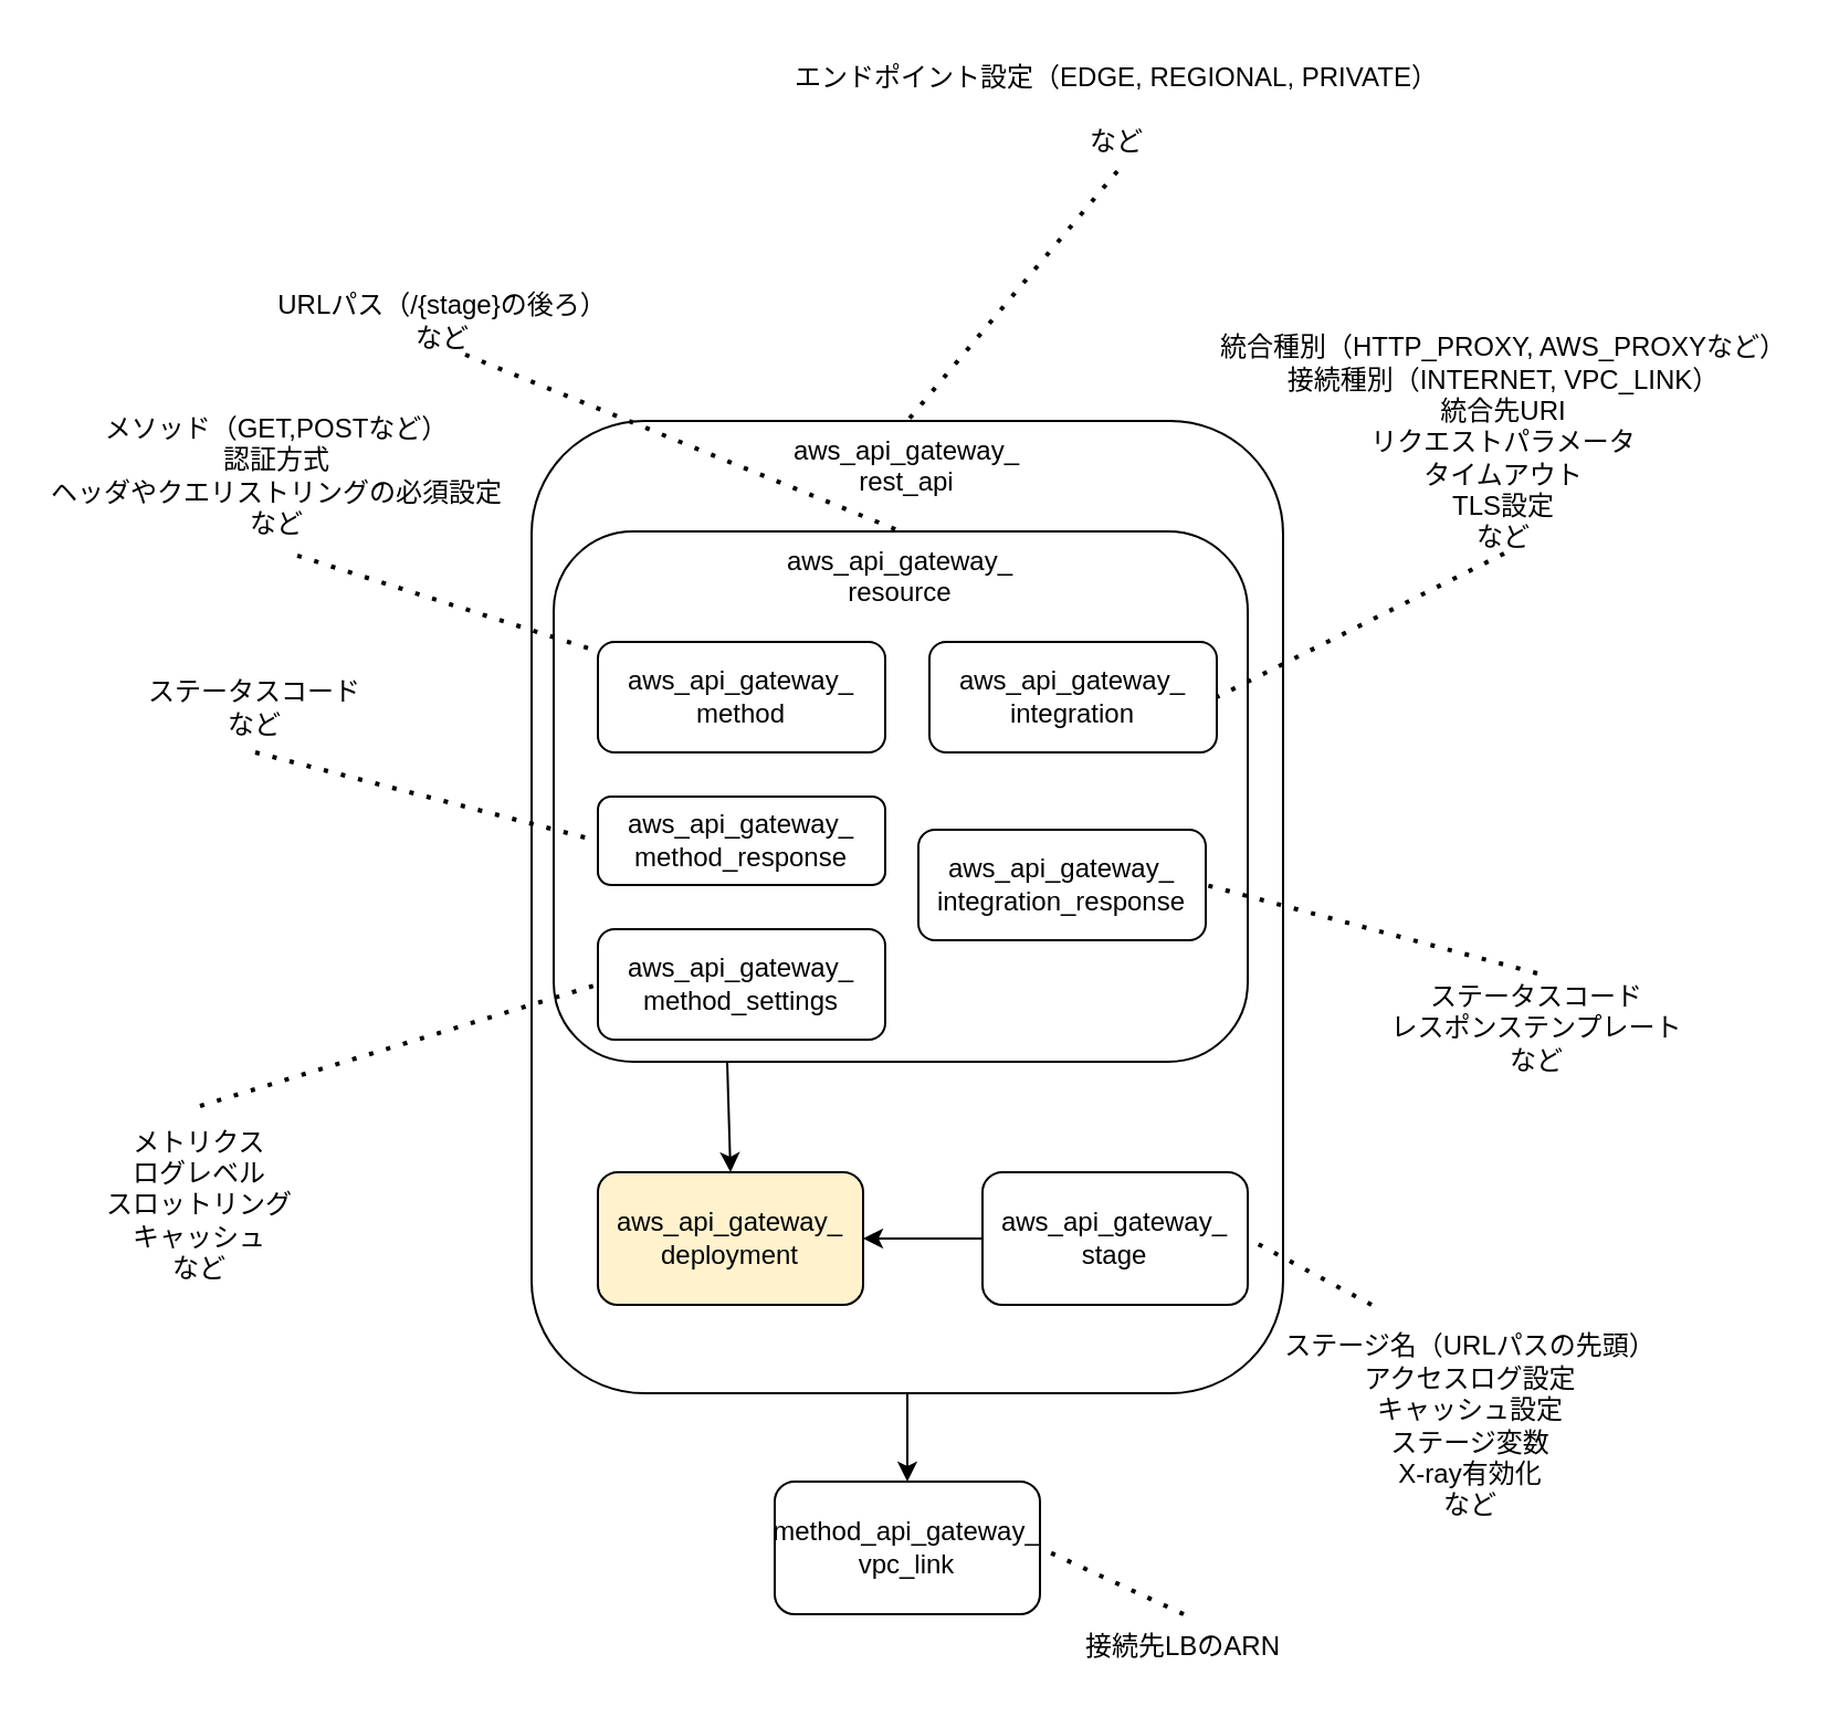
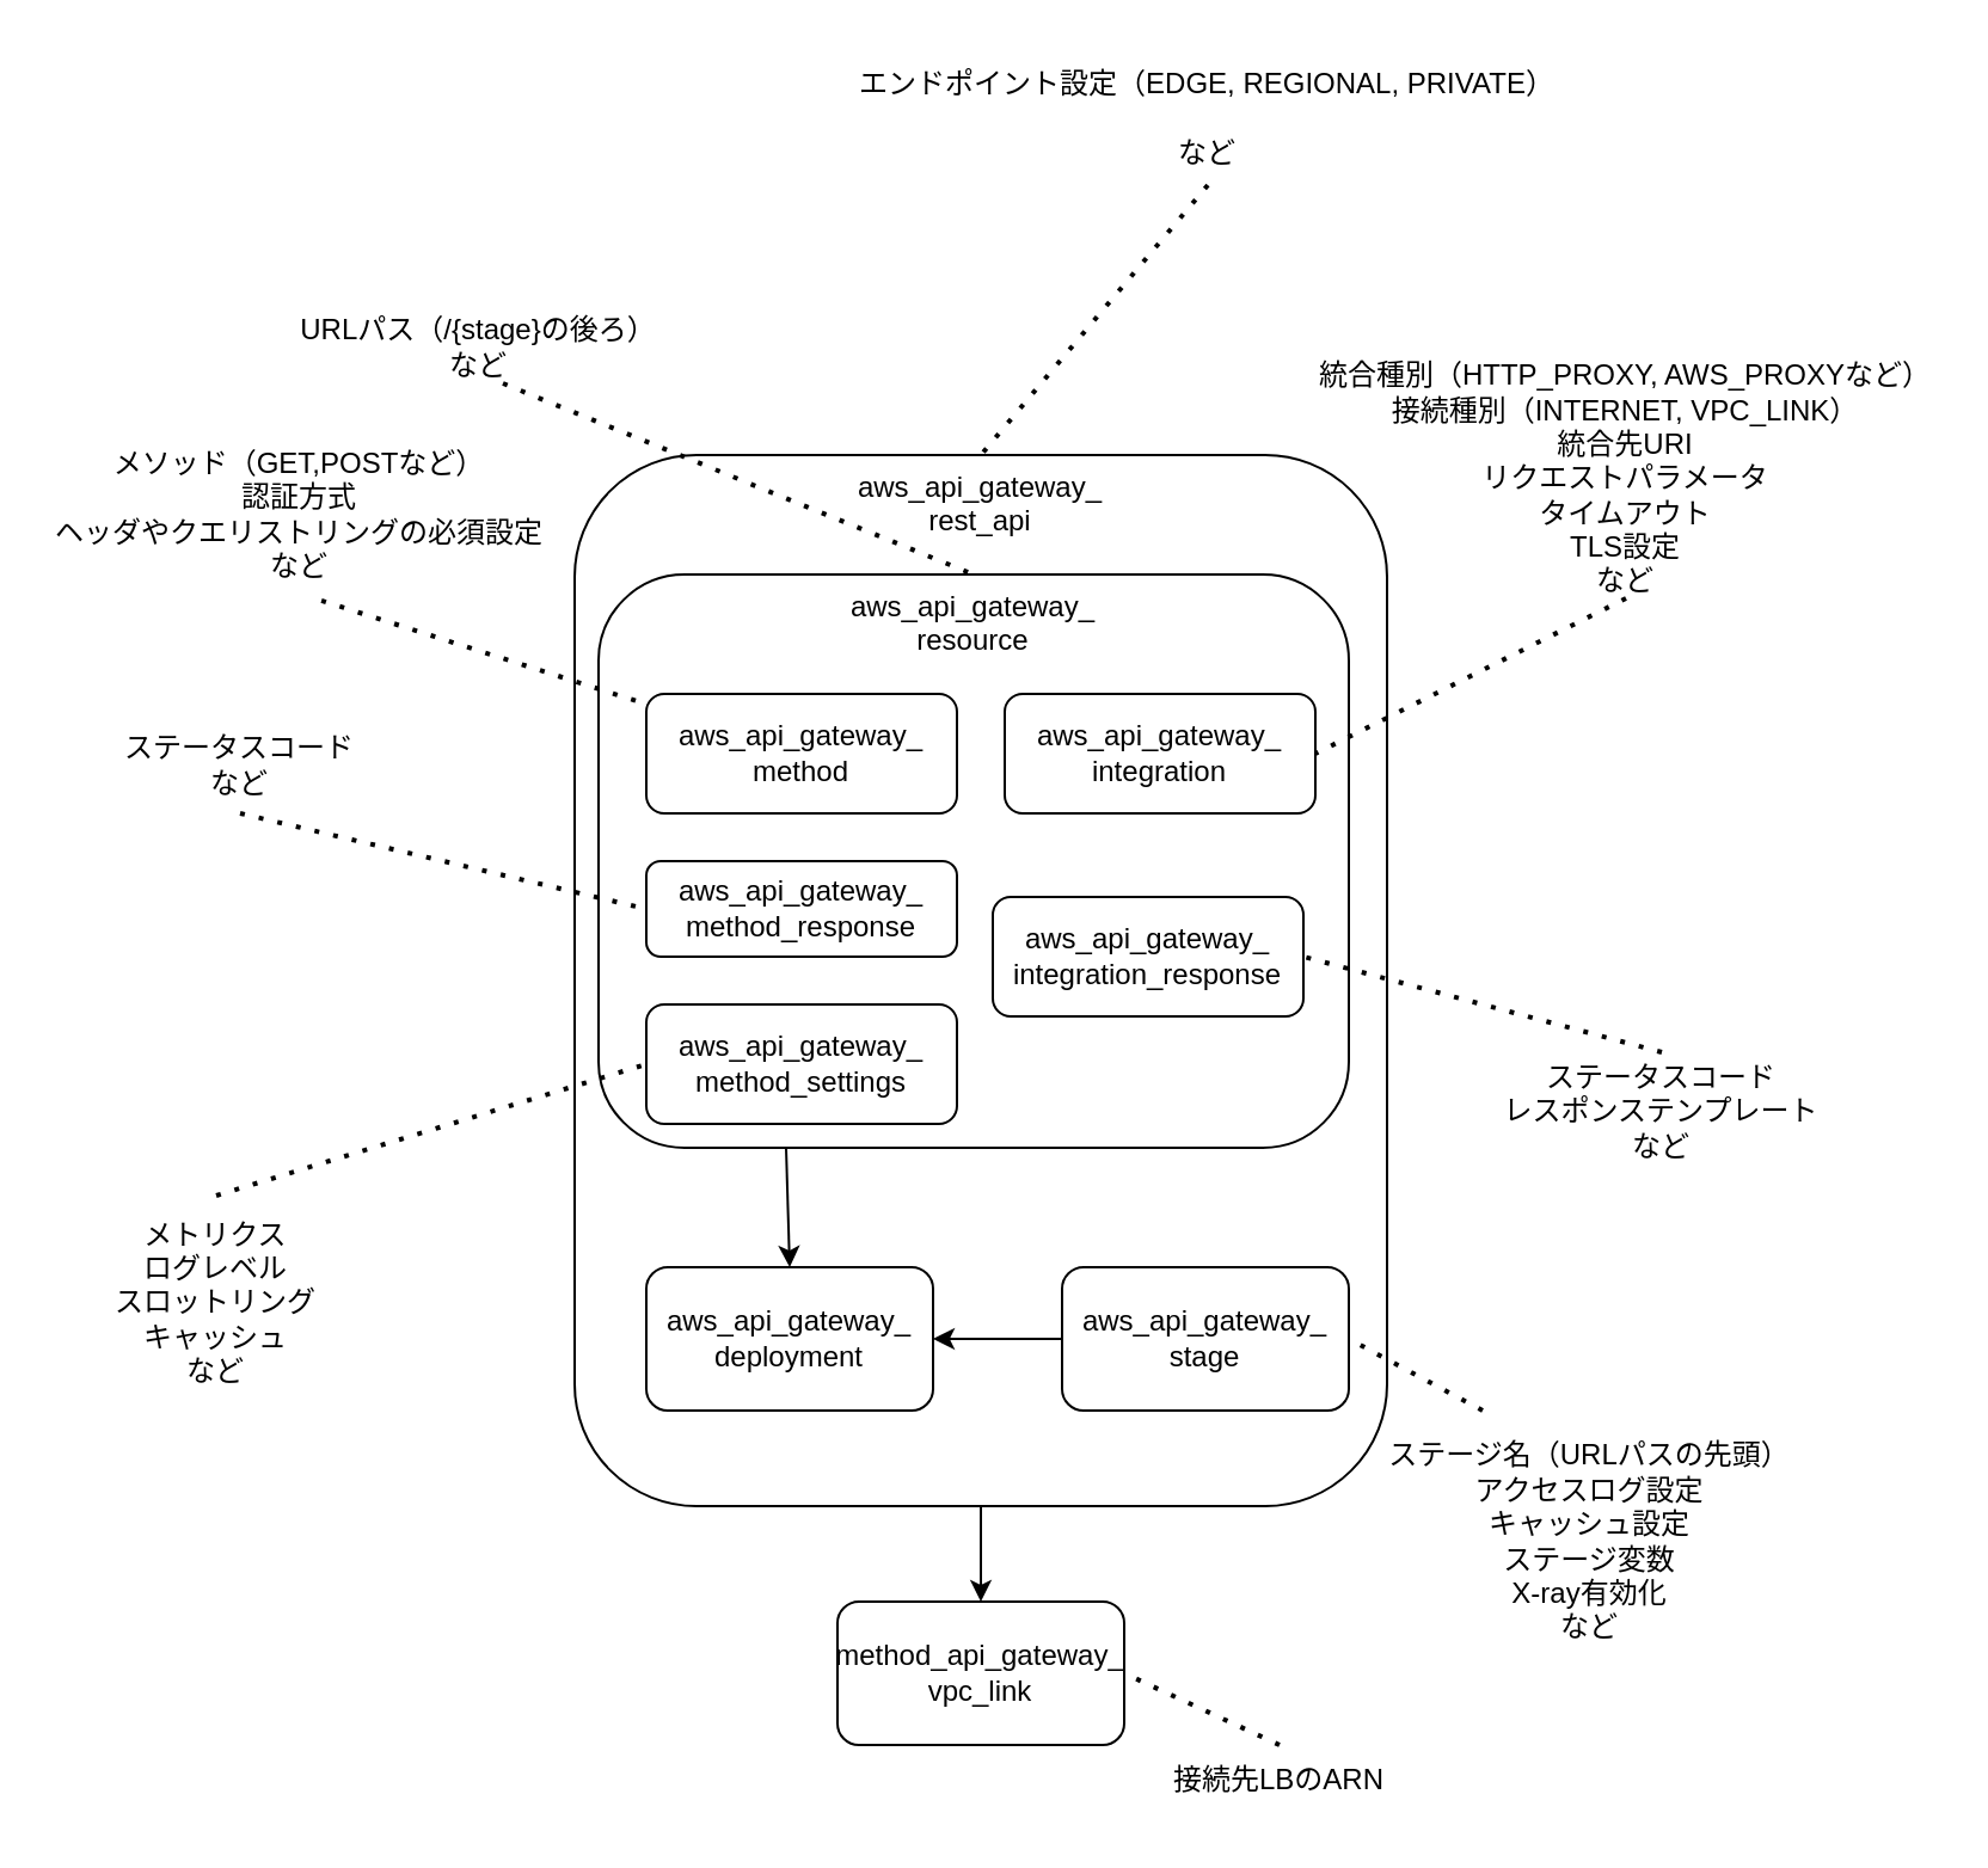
  <mxCell id="0" />
  <mxCell id="1" parent="0" />
  <mxCell id="2" style="edgeStyle=none;html=1;entryX=0.5;entryY=0;entryDx=0;entryDy=0;" edge="1" parent="1" source="3" target="11"><mxGeometry relative="1" as="geometry" /></mxCell>
  <mxCell id="3" value="aws_api_gateway_&lt;br&gt;rest_api" style="rounded=1;whiteSpace=wrap;html=1;align=center;verticalAlign=top;" vertex="1" parent="1"><mxGeometry x="240" y="190" width="340" height="440" as="geometry" /></mxCell>
  <mxCell id="4" style="edgeStyle=none;html=1;entryX=0.5;entryY=0;entryDx=0;entryDy=0;exitX=0.25;exitY=1;exitDx=0;exitDy=0;" edge="1" parent="1" source="5" target="8"><mxGeometry relative="1" as="geometry" /></mxCell>
  <mxCell id="5" value="aws_api_gateway_&lt;br&gt;resource" style="rounded=1;whiteSpace=wrap;html=1;verticalAlign=top;" vertex="1" parent="1"><mxGeometry x="250" y="240" width="314" height="240" as="geometry" /></mxCell>
  <mxCell id="6" value="aws_api_gateway_&lt;br&gt;method" style="rounded=1;whiteSpace=wrap;html=1;" vertex="1" parent="1"><mxGeometry x="270" y="290" width="130" height="50" as="geometry" /></mxCell>
  <mxCell id="7" value="aws_api_gateway_&lt;br&gt;method_settings&lt;span style=&quot;color: rgba(0, 0, 0, 0); font-family: monospace; font-size: 0px; text-align: start;&quot;&gt;%3CmxGraphModel%3E%3Croot%3E%3CmxCell%20id%3D%220%22%2F%3E%3CmxCell%20id%3D%221%22%20parent%3D%220%22%2F%3E%3CmxCell%20id%3D%222%22%20value%3D%22aws_api_gateway_%26lt%3Bbr%26gt%3Bmethod%22%20style%3D%22rounded%3D1%3BwhiteSpace%3Dwrap%3Bhtml%3D1%3B%22%20vertex%3D%221%22%20parent%3D%221%22%3E%3CmxGeometry%20x%3D%22240%22%20y%3D%22280%22%20width%3D%22120%22%20height%3D%2260%22%20as%3D%22geometry%22%2F%3E%3C%2FmxCell%3E%3C%2Froot%3E%3C%2FmxGraphModel%3Es&lt;/span&gt;" style="rounded=1;whiteSpace=wrap;html=1;" vertex="1" parent="1"><mxGeometry x="270" y="420" width="130" height="50" as="geometry" /></mxCell>
- <mxCell id="8" value="aws_api_gateway_&lt;br&gt;deployment" style="rounded=1;whiteSpace=wrap;html=1;fillColor=#fff2cc;" vertex="1" parent="1"><mxGeometry x="270" y="530" width="120" height="60" as="geometry" /></mxCell>
+ <mxCell id="8" value="aws_api_gateway_&lt;br&gt;deployment" style="rounded=1;whiteSpace=wrap;html=1;" vertex="1" parent="1"><mxGeometry x="270" y="530" width="120" height="60" as="geometry" /></mxCell>
  <mxCell id="9" value="" style="edgeStyle=none;html=1;" edge="1" parent="1" source="10" target="8"><mxGeometry relative="1" as="geometry" /></mxCell>
  <mxCell id="10" value="aws_api_gateway_&lt;br&gt;stage" style="rounded=1;whiteSpace=wrap;html=1;" vertex="1" parent="1"><mxGeometry x="444" y="530" width="120" height="60" as="geometry" /></mxCell>
  <mxCell id="11" value="method_api_gateway_&lt;br&gt;vpc_link" style="rounded=1;whiteSpace=wrap;html=1;" vertex="1" parent="1"><mxGeometry x="350" y="670" width="120" height="60" as="geometry" /></mxCell>
  <mxCell id="12" value="aws_api_gateway_&lt;br&gt;integration" style="rounded=1;whiteSpace=wrap;html=1;" vertex="1" parent="1"><mxGeometry x="420" y="290" width="130" height="50" as="geometry" /></mxCell>
  <mxCell id="13" value="aws_api_gateway_&lt;br&gt;method_response" style="rounded=1;whiteSpace=wrap;html=1;" vertex="1" parent="1"><mxGeometry x="270" y="360" width="130" height="40" as="geometry" /></mxCell>
  <mxCell id="14" value="" style="endArrow=none;dashed=1;html=1;dashPattern=1 3;strokeWidth=2;entryX=0;entryY=0.5;entryDx=0;entryDy=0;exitX=0.5;exitY=0;exitDx=0;exitDy=0;" edge="1" parent="1" source="15" target="7"><mxGeometry width="50" height="50" relative="1" as="geometry"><mxPoint x="124" y="610" as="sourcePoint" /><mxPoint x="194" y="530" as="targetPoint" /></mxGeometry></mxCell>
  <mxCell id="15" value="メトリクス&lt;br&gt;ログレベル&lt;br&gt;スロットリング&lt;br&gt;キャッシュ&lt;br&gt;など" style="text;html=1;strokeColor=none;fillColor=none;align=center;verticalAlign=middle;whiteSpace=wrap;rounded=0;" vertex="1" parent="1"><mxGeometry x="40" y="500" width="100" height="90" as="geometry" /></mxCell>
  <mxCell id="16" value="" style="endArrow=none;dashed=1;html=1;dashPattern=1 3;strokeWidth=2;exitX=0.543;exitY=1.013;exitDx=0;exitDy=0;exitPerimeter=0;" edge="1" parent="1" source="17" target="6"><mxGeometry width="50" height="50" relative="1" as="geometry"><mxPoint x="100" y="240" as="sourcePoint" /><mxPoint x="204" y="540" as="targetPoint" /></mxGeometry></mxCell>
  <mxCell id="17" value="メソッド（GET,POSTなど）&lt;br&gt;認証方式&lt;br&gt;ヘッダやクエリストリングの必須設定&lt;br&gt;など" style="text;html=1;strokeColor=none;fillColor=none;align=center;verticalAlign=middle;whiteSpace=wrap;rounded=0;" vertex="1" parent="1"><mxGeometry x="20" y="180" width="210" height="70" as="geometry" /></mxCell>
  <mxCell id="18" value="aws_api_gateway_&lt;br&gt;integration_response" style="rounded=1;whiteSpace=wrap;html=1;" vertex="1" parent="1"><mxGeometry x="415" y="375" width="130" height="50" as="geometry" /></mxCell>
  <mxCell id="19" value="" style="endArrow=none;dashed=1;html=1;dashPattern=1 3;strokeWidth=2;entryX=0.5;entryY=0;entryDx=0;entryDy=0;" edge="1" parent="1" target="5"><mxGeometry width="50" height="50" relative="1" as="geometry"><mxPoint x="210" y="160" as="sourcePoint" /><mxPoint x="220" y="300" as="targetPoint" /></mxGeometry></mxCell>
  <mxCell id="20" value="URLパス（/{stage}の後ろ）&lt;br&gt;など" style="text;html=1;strokeColor=none;fillColor=none;align=center;verticalAlign=middle;whiteSpace=wrap;rounded=0;" vertex="1" parent="1"><mxGeometry x="120" y="130" width="160" height="30" as="geometry" /></mxCell>
  <mxCell id="21" value="" style="endArrow=none;dashed=1;html=1;dashPattern=1 3;strokeWidth=2;exitX=0.5;exitY=1;exitDx=0;exitDy=0;entryX=0;entryY=0.5;entryDx=0;entryDy=0;" edge="1" parent="1" source="22" target="13"><mxGeometry width="50" height="50" relative="1" as="geometry"><mxPoint x="144.03" y="260.91" as="sourcePoint" /><mxPoint x="223.912" y="300" as="targetPoint" /></mxGeometry></mxCell>
- <mxCell id="22" value="ステータスコード&lt;br&gt;など" style="text;html=1;strokeColor=none;fillColor=none;align=center;verticalAlign=middle;whiteSpace=wrap;rounded=0;" vertex="1" parent="1"><mxGeometry x="55" y="300" width="120" height="40" as="geometry" /></mxCell>
+ <mxCell id="22" value="ステータスコード&lt;br&gt;など" style="text;html=1;strokeColor=none;fillColor=none;align=center;verticalAlign=middle;whiteSpace=wrap;rounded=0;" vertex="1" parent="1"><mxGeometry x="40" y="300" width="120" height="40" as="geometry" /></mxCell>
  <mxCell id="23" value="" style="endArrow=none;dashed=1;html=1;dashPattern=1 3;strokeWidth=2;entryX=1;entryY=0.5;entryDx=0;entryDy=0;exitX=0.5;exitY=1;exitDx=0;exitDy=0;" edge="1" parent="1" source="24" target="12"><mxGeometry width="50" height="50" relative="1" as="geometry"><mxPoint x="620" y="261" as="sourcePoint" /><mxPoint x="280" y="304.271" as="targetPoint" /></mxGeometry></mxCell>
  <mxCell id="24" value="統合種別（HTTP_PROXY, AWS_PROXYなど）&lt;br&gt;接続種別（INTERNET, VPC_LINK）&lt;br&gt;統合先URI&lt;br&gt;リクエストパラメータ&lt;br&gt;タイムアウト&lt;br&gt;TLS設定&lt;br&gt;など" style="text;html=1;strokeColor=none;fillColor=none;align=center;verticalAlign=middle;whiteSpace=wrap;rounded=0;" vertex="1" parent="1"><mxGeometry x="550" y="150" width="260" height="100" as="geometry" /></mxCell>
  <mxCell id="25" value="" style="endArrow=none;dashed=1;html=1;dashPattern=1 3;strokeWidth=2;entryX=1;entryY=0.5;entryDx=0;entryDy=0;exitX=0.5;exitY=0;exitDx=0;exitDy=0;" edge="1" parent="1" source="26" target="18"><mxGeometry width="50" height="50" relative="1" as="geometry"><mxPoint x="660" y="410" as="sourcePoint" /><mxPoint x="560" y="325" as="targetPoint" /></mxGeometry></mxCell>
  <mxCell id="26" value="ステータスコード&lt;br&gt;レスポンステンプレート&lt;br&gt;など" style="text;html=1;strokeColor=none;fillColor=none;align=center;verticalAlign=middle;whiteSpace=wrap;rounded=0;" vertex="1" parent="1"><mxGeometry x="590" y="440" width="210" height="50" as="geometry" /></mxCell>
  <mxCell id="27" value="" style="endArrow=none;dashed=1;html=1;dashPattern=1 3;strokeWidth=2;entryX=1;entryY=0.5;entryDx=0;entryDy=0;exitX=0.5;exitY=0;exitDx=0;exitDy=0;" edge="1" parent="1" source="28" target="11"><mxGeometry width="50" height="50" relative="1" as="geometry"><mxPoint x="540" y="800" as="sourcePoint" /><mxPoint x="560" y="395" as="targetPoint" /></mxGeometry></mxCell>
  <mxCell id="28" value="接続先LBのARN" style="text;html=1;strokeColor=none;fillColor=none;align=center;verticalAlign=middle;whiteSpace=wrap;rounded=0;" vertex="1" parent="1"><mxGeometry x="430" y="730" width="210" height="30" as="geometry" /></mxCell>
  <mxCell id="29" value="" style="endArrow=none;dashed=1;html=1;dashPattern=1 3;strokeWidth=2;entryX=1;entryY=0.5;entryDx=0;entryDy=0;" edge="1" parent="1" target="10"><mxGeometry width="50" height="50" relative="1" as="geometry"><mxPoint x="620" y="590" as="sourcePoint" /><mxPoint x="485" y="780" as="targetPoint" /></mxGeometry></mxCell>
  <mxCell id="30" value="ステージ名（URLパスの先頭）&lt;br&gt;アクセスログ設定&lt;br&gt;キャッシュ設定&lt;br&gt;ステージ変数&lt;br&gt;X-ray有効化&lt;br&gt;など" style="text;html=1;strokeColor=none;fillColor=none;align=center;verticalAlign=middle;whiteSpace=wrap;rounded=0;" vertex="1" parent="1"><mxGeometry x="560" y="590" width="210" height="110" as="geometry" /></mxCell>
  <mxCell id="31" value="" style="endArrow=none;dashed=1;html=1;dashPattern=1 3;strokeWidth=2;entryX=0.5;entryY=0;entryDx=0;entryDy=0;exitX=0.5;exitY=1;exitDx=0;exitDy=0;" edge="1" parent="1" source="32" target="3"><mxGeometry width="50" height="50" relative="1" as="geometry"><mxPoint x="540" y="70" as="sourcePoint" /><mxPoint x="417" y="250" as="targetPoint" /></mxGeometry></mxCell>
  <mxCell id="32" value="エンドポイント設定（EDGE, REGIONAL, PRIVATE）&lt;br&gt;&lt;br&gt;など" style="text;html=1;strokeColor=none;fillColor=none;align=center;verticalAlign=middle;whiteSpace=wrap;rounded=0;" vertex="1" parent="1"><mxGeometry x="330" y="20" width="350" height="57" as="geometry" /></mxCell>
